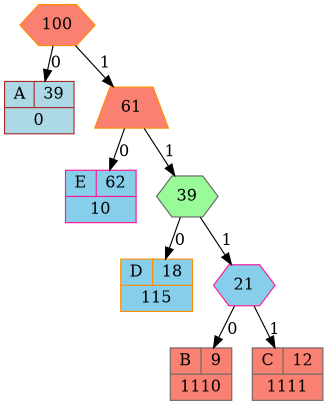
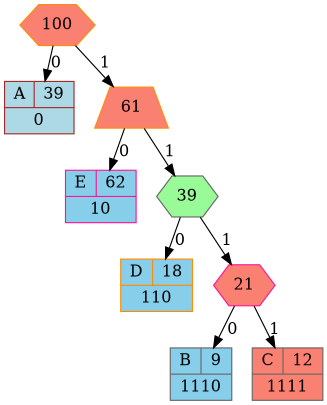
  digraph {
    ranksep=0
    node [color=darkorange fillcolor=salmon shape=record style=filled]
    n1 [color=brown fillcolor=lightblue label="{{A|39}|0}"]
    n2 [color=deeppink fillcolor=skyblue label="{{E|62}|10}"]
-   n3 [fillcolor=skyblue label="{{D|18}|115}"]
-   n4 [color=gray40 label="{{B|9}|1110}"]
+   n3 [fillcolor=skyblue label="{{D|18}|110}"]
+   n4 [color=gray40 fillcolor=skyblue label="{{B|9}|1110}"]
    n5 [color=gray40 label="{{C|12}|1111}"]
    100 [shape=hexagon]
    61 [shape=trapezium]
    39 [color=gray40 fillcolor=palegreen shape=hexagon]
-   21 [color=deeppink fillcolor=skyblue shape=hexagon]
+   21 [color=deeppink shape=hexagon]
    100 -> n1 [label=0]
    100 -> 61 [label=1]
    61 -> n2 [label=0]
    61 -> 39 [label=1]
    39 -> n3 [label=0]
    39 -> 21 [label=1]
    21 -> n4 [label=0]
    21 -> n5 [label=1]
  }
